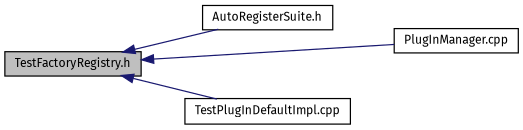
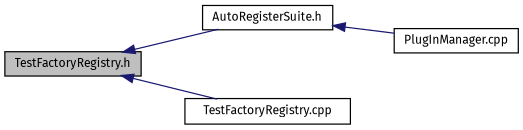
  digraph {
    fontname="Fira Sans"
    rankdir=LR
    node [color=black fillcolor=white fontname="Fira Sans" fontsize=10 shape=record style=filled]
    edge [color=midnightblue dir=back fontname="Fira Sans" fontsize=10 labelfontname=Helvetica labelfontsize=10 style=solid]
    n1 [fillcolor=grey75 fontcolor=black height=0.2 label="TestFactoryRegistry.h" width=0.4]
    n2 [height=0.2 label="AutoRegisterSuite.h" width=0.4]
    n3 [height=0.2 label="PlugInManager.cpp" width=0.4]
-   n4 [height=0.2 label="TestPlugInDefaultImpl.cpp" width=0.4]
+   n4 [height=0.2 label="TestFactoryRegistry.cpp" width=0.4]
    n1 -> n2
-   n1 -> n3
+   n2 -> n3
    n1 -> n4
  }
